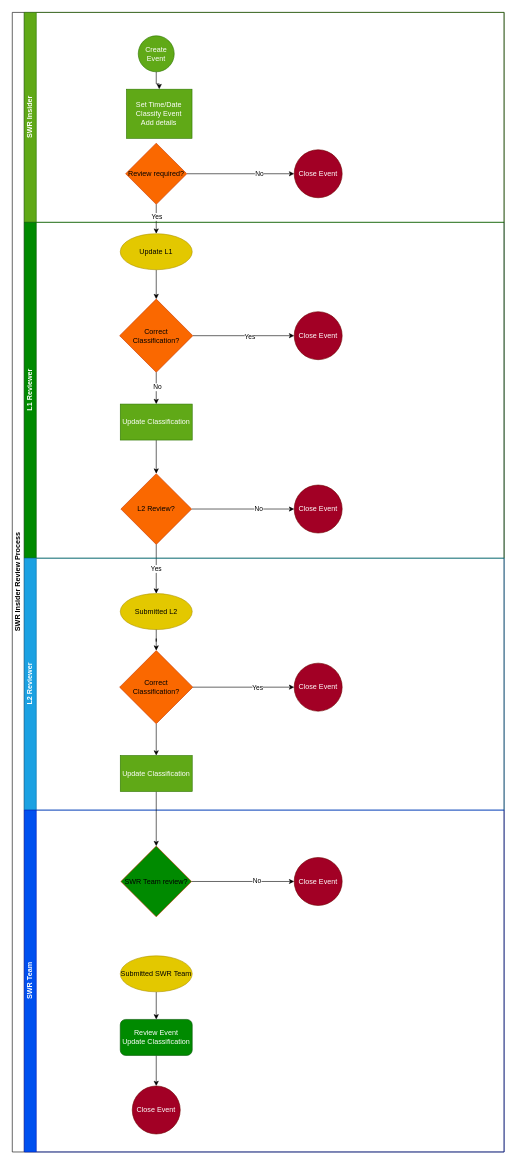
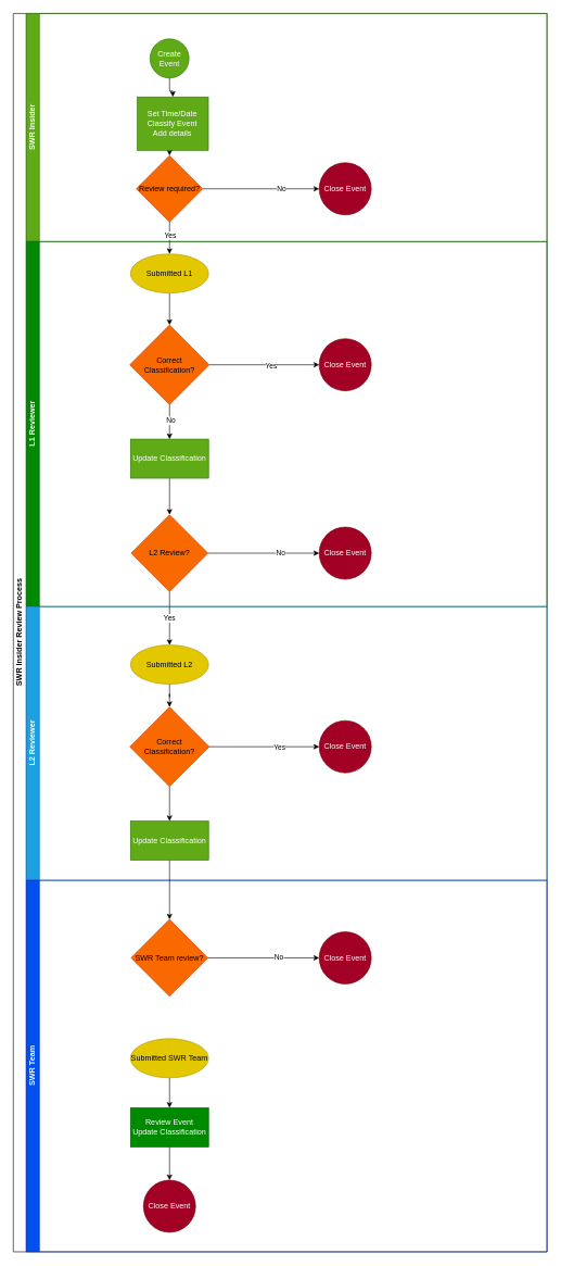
  <mxCell id="0" />
  <mxCell id="1" parent="0" />
  <mxCell id="2" value="SWR Insider Review Process" style="swimlane;html=1;childLayout=stackLayout;resizeParent=1;resizeParentMax=0;horizontal=0;startSize=20;horizontalStack=0;" parent="1" vertex="1"><mxGeometry y="20" width="820" height="1900" as="geometry" x="20" /></mxCell>
  <mxCell id="3" value="SWR Insider" style="swimlane;html=1;startSize=20;horizontal=0;fillColor=#60a917;fontColor=#ffffff;strokeColor=#2D7600;" parent="2" vertex="1"><mxGeometry x="20" width="800" height="350" as="geometry" /></mxCell>
+ <mxCell id="4" style="edgeStyle=orthogonalEdgeStyle;rounded=0;orthogonalLoop=1;jettySize=auto;html=1;exitX=0.5;exitY=1;exitDx=0;exitDy=0;entryX=0.5;entryY=0;entryDx=0;entryDy=0;" edge="1" parent="3" source="5" target="10"><mxGeometry relative="1" as="geometry" /></mxCell>
  <mxCell id="5" value="Set Time/Date&lt;br&gt;Classify Event&lt;br&gt;Add details" style="rounded=0;whiteSpace=wrap;html=1;fontFamily=Helvetica;fontSize=12;fontColor=#ffffff;align=center;fillColor=#60a917;strokeColor=#2D7600;" parent="3" vertex="1"><mxGeometry x="170.33" y="128" width="109.33" height="82" as="geometry" /></mxCell>
  <mxCell id="6" value="Create Event" style="ellipse;whiteSpace=wrap;html=1;fillColor=#60a917;fontColor=#ffffff;strokeColor=#2D7600;" parent="3" vertex="1"><mxGeometry x="190" y="39" width="60" height="60" as="geometry" /></mxCell>
  <mxCell id="7" value="" style="edgeStyle=orthogonalEdgeStyle;rounded=0;orthogonalLoop=1;jettySize=auto;html=1;" parent="3" source="6" target="5" edge="1"><mxGeometry relative="1" as="geometry" /></mxCell>
  <mxCell id="8" style="edgeStyle=orthogonalEdgeStyle;rounded=0;orthogonalLoop=1;jettySize=auto;html=1;exitX=1;exitY=0.5;exitDx=0;exitDy=0;entryX=0;entryY=0.5;entryDx=0;entryDy=0;" edge="1" parent="3" source="10" target="11"><mxGeometry relative="1" as="geometry" /></mxCell>
  <mxCell id="9" value="No" style="edgeLabel;html=1;align=center;verticalAlign=middle;resizable=0;points=[];" vertex="1" connectable="0" parent="8"><mxGeometry x="0.345" relative="1" as="geometry"><mxPoint as="offset" /></mxGeometry></mxCell>
  <mxCell id="10" value="Review required?" style="rhombus;whiteSpace=wrap;html=1;align=center;fontColor=#000000;rounded=0;fillColor=#fa6800;strokeColor=#C73500;" vertex="1" parent="3"><mxGeometry x="169" y="218" width="102" height="102" as="geometry" /></mxCell>
  <mxCell id="11" value="Close Event" style="ellipse;whiteSpace=wrap;html=1;aspect=fixed;fillColor=#a20025;fontColor=#ffffff;strokeColor=#6F0000;" vertex="1" parent="3"><mxGeometry x="450" y="229" width="80" height="80" as="geometry" /></mxCell>
  <mxCell id="12" value="" style="edgeStyle=orthogonalEdgeStyle;rounded=0;orthogonalLoop=1;jettySize=auto;html=1;" edge="1" parent="3" source="13" target="18"><mxGeometry relative="1" as="geometry" /></mxCell>
- <mxCell id="13" value="Update L1" style="ellipse;whiteSpace=wrap;html=1;fontColor=#000000;rounded=0;fillColor=#e3c800;strokeColor=#B09500;" vertex="1" parent="3"><mxGeometry x="160" y="369" width="120" height="60" as="geometry" /></mxCell>
+ <mxCell id="13" value="Submitted L1" style="ellipse;whiteSpace=wrap;html=1;fontColor=#000000;rounded=0;fillColor=#e3c800;strokeColor=#B09500;" vertex="1" parent="3"><mxGeometry x="160" y="369" width="120" height="60" as="geometry" /></mxCell>
  <mxCell id="14" value="" style="edgeStyle=orthogonalEdgeStyle;rounded=0;orthogonalLoop=1;jettySize=auto;html=1;" edge="1" parent="3" source="10" target="13"><mxGeometry relative="1" as="geometry" /></mxCell>
  <mxCell id="15" value="Yes" style="edgeLabel;html=1;align=center;verticalAlign=middle;resizable=0;points=[];" vertex="1" connectable="0" parent="14"><mxGeometry x="-0.178" relative="1" as="geometry"><mxPoint as="offset" /></mxGeometry></mxCell>
  <mxCell id="16" style="edgeStyle=orthogonalEdgeStyle;rounded=0;orthogonalLoop=1;jettySize=auto;html=1;exitX=1;exitY=0.5;exitDx=0;exitDy=0;entryX=0;entryY=0.5;entryDx=0;entryDy=0;" edge="1" parent="3" source="18" target="19"><mxGeometry relative="1" as="geometry" /></mxCell>
  <mxCell id="17" value="Yes" style="edgeLabel;html=1;align=center;verticalAlign=middle;resizable=0;points=[];" vertex="1" connectable="0" parent="16"><mxGeometry x="0.112" y="-1" relative="1" as="geometry"><mxPoint as="offset" /></mxGeometry></mxCell>
  <mxCell id="18" value="Correct Classification?" style="rhombus;whiteSpace=wrap;html=1;fontColor=#000000;rounded=0;fillColor=#fa6800;strokeColor=#C73500;" vertex="1" parent="3"><mxGeometry x="159" y="478" width="122" height="122" as="geometry" /></mxCell>
  <mxCell id="19" value="Close Event" style="ellipse;whiteSpace=wrap;html=1;aspect=fixed;fillColor=#a20025;fontColor=#ffffff;strokeColor=#6F0000;" vertex="1" parent="3"><mxGeometry x="450" y="499" width="80" height="80" as="geometry" /></mxCell>
  <mxCell id="20" style="edgeStyle=orthogonalEdgeStyle;rounded=0;orthogonalLoop=1;jettySize=auto;html=1;exitX=1;exitY=0.5;exitDx=0;exitDy=0;" edge="1" parent="3" source="22" target="23"><mxGeometry relative="1" as="geometry" /></mxCell>
  <mxCell id="21" value="No" style="edgeLabel;html=1;align=center;verticalAlign=middle;resizable=0;points=[];" vertex="1" connectable="0" parent="20"><mxGeometry x="0.297" y="2" relative="1" as="geometry"><mxPoint as="offset" /></mxGeometry></mxCell>
  <mxCell id="22" value="L2 Review?" style="rhombus;whiteSpace=wrap;html=1;fontColor=#000000;rounded=0;fillColor=#fa6800;strokeColor=#C73500;" vertex="1" parent="3"><mxGeometry x="161" y="769" width="118" height="118" as="geometry" /></mxCell>
  <mxCell id="23" value="Close Event" style="ellipse;whiteSpace=wrap;html=1;aspect=fixed;fillColor=#a20025;fontColor=#ffffff;strokeColor=#6F0000;" vertex="1" parent="3"><mxGeometry x="450" y="788" width="80" height="80" as="geometry" /></mxCell>
  <mxCell id="24" value="Submitted L2" style="ellipse;whiteSpace=wrap;html=1;fontColor=#000000;rounded=0;fillColor=#e3c800;strokeColor=#B09500;" vertex="1" parent="3"><mxGeometry x="160" y="969" width="120" height="60" as="geometry" /></mxCell>
  <mxCell id="25" value="Yes" style="edgeStyle=orthogonalEdgeStyle;rounded=0;orthogonalLoop=1;jettySize=auto;html=1;" edge="1" parent="3" source="22" target="24"><mxGeometry relative="1" as="geometry" /></mxCell>
  <mxCell id="26" value="L1 Reviewer" style="swimlane;html=1;startSize=20;horizontal=0;fillColor=#008a00;fontColor=#ffffff;strokeColor=#005700;" parent="2" vertex="1"><mxGeometry x="20" y="350" width="800" height="560" as="geometry" /></mxCell>
  <mxCell id="27" value="L2 Reviewer" style="swimlane;html=1;startSize=20;horizontal=0;fillColor=#1ba1e2;fontColor=#ffffff;strokeColor=#006EAF;" parent="2" vertex="1"><mxGeometry x="20" y="910" width="800" height="420" as="geometry" /></mxCell>
  <mxCell id="28" value="Close Event" style="ellipse;whiteSpace=wrap;html=1;aspect=fixed;fillColor=#a20025;fontColor=#ffffff;strokeColor=#6F0000;" vertex="1" parent="27"><mxGeometry x="450" y="175" width="80" height="80" as="geometry" /></mxCell>
  <mxCell id="29" value="SWR Team" style="swimlane;html=1;startSize=20;horizontal=0;fillColor=#0050ef;fontColor=#ffffff;strokeColor=#001DBC;" vertex="1" parent="2"><mxGeometry x="20" y="1330" width="800" height="570" as="geometry" /></mxCell>
  <mxCell id="30" style="edgeStyle=orthogonalEdgeStyle;rounded=0;orthogonalLoop=1;jettySize=auto;html=1;" edge="1" parent="29" source="31" target="37"><mxGeometry relative="1" as="geometry" /></mxCell>
  <mxCell id="31" value="Correct Classification?" style="rhombus;whiteSpace=wrap;html=1;fontColor=#000000;rounded=0;fillColor=#fa6800;strokeColor=#C73500;" vertex="1" parent="29"><mxGeometry x="159" y="-266" width="122" height="122" as="geometry" /></mxCell>
  <mxCell id="32" style="edgeStyle=orthogonalEdgeStyle;rounded=0;orthogonalLoop=1;jettySize=auto;html=1;exitX=1;exitY=0.5;exitDx=0;exitDy=0;" edge="1" parent="29" source="34" target="35"><mxGeometry relative="1" as="geometry" /></mxCell>
  <mxCell id="33" value="No" style="edgeLabel;html=1;align=center;verticalAlign=middle;resizable=0;points=[];" vertex="1" connectable="0" parent="32"><mxGeometry x="0.263" y="2" relative="1" as="geometry"><mxPoint as="offset" /></mxGeometry></mxCell>
- <mxCell id="34" value="SWR Team review?" style="rhombus;whiteSpace=wrap;html=1;fontColor=#000000;rounded=0;fillColor=#008a00;strokeColor=#C73500;" vertex="1" parent="29"><mxGeometry x="161" y="60" width="118" height="118" as="geometry" /></mxCell>
+ <mxCell id="34" value="SWR Team review?" style="rhombus;whiteSpace=wrap;html=1;fontColor=#000000;rounded=0;fillColor=#fa6800;strokeColor=#C73500;" vertex="1" parent="29"><mxGeometry x="161" y="60" width="118" height="118" as="geometry" /></mxCell>
  <mxCell id="35" value="Close Event" style="ellipse;whiteSpace=wrap;html=1;aspect=fixed;fillColor=#a20025;fontColor=#ffffff;strokeColor=#6F0000;" vertex="1" parent="29"><mxGeometry x="450" y="79" width="80" height="80" as="geometry" /></mxCell>
  <mxCell id="36" style="edgeStyle=orthogonalEdgeStyle;rounded=0;orthogonalLoop=1;jettySize=auto;html=1;" edge="1" parent="29" source="37" target="34"><mxGeometry relative="1" as="geometry" /></mxCell>
  <mxCell id="37" value="Update Classification" style="whiteSpace=wrap;html=1;fontColor=#ffffff;rounded=0;fillColor=#60a917;strokeColor=#2D7600;" vertex="1" parent="29"><mxGeometry x="160" y="-91" width="120" height="60" as="geometry" /></mxCell>
  <mxCell id="38" style="edgeStyle=orthogonalEdgeStyle;rounded=0;orthogonalLoop=1;jettySize=auto;html=1;entryX=0.5;entryY=0;entryDx=0;entryDy=0;" edge="1" parent="29" source="39" target="40"><mxGeometry relative="1" as="geometry" /></mxCell>
- <mxCell id="39" value="Review Event&lt;br&gt;Update Classification" style="whiteSpace=wrap;html=1;fontColor=#ffffff;fillColor=#008a00;strokeColor=#005700;rounded=1;" vertex="1" parent="29"><mxGeometry x="160" y="349" width="120" height="60" as="geometry" /></mxCell>
+ <mxCell id="39" value="Review Event&lt;br&gt;Update Classification" style="whiteSpace=wrap;html=1;fontColor=#ffffff;rounded=0;fillColor=#008a00;strokeColor=#005700;" vertex="1" parent="29"><mxGeometry x="160" y="349" width="120" height="60" as="geometry" /></mxCell>
  <mxCell id="40" value="Close Event" style="ellipse;whiteSpace=wrap;html=1;aspect=fixed;fillColor=#a20025;fontColor=#ffffff;strokeColor=#6F0000;" vertex="1" parent="29"><mxGeometry x="180" y="460" width="80" height="80" as="geometry" /></mxCell>
  <mxCell id="41" style="edgeStyle=orthogonalEdgeStyle;rounded=0;orthogonalLoop=1;jettySize=auto;html=1;exitX=0.5;exitY=1;exitDx=0;exitDy=0;" edge="1" parent="2" source="24" target="31"><mxGeometry relative="1" as="geometry" /></mxCell>
  <mxCell id="42" style="edgeStyle=orthogonalEdgeStyle;rounded=0;orthogonalLoop=1;jettySize=auto;html=1;exitX=1;exitY=0.5;exitDx=0;exitDy=0;entryX=0;entryY=0.5;entryDx=0;entryDy=0;" edge="1" parent="2" source="31" target="28"><mxGeometry relative="1" as="geometry" /></mxCell>
  <mxCell id="43" value="Yes" style="edgeLabel;html=1;align=center;verticalAlign=middle;resizable=0;points=[];" vertex="1" connectable="0" parent="42"><mxGeometry x="0.266" y="-1" relative="1" as="geometry"><mxPoint as="offset" /></mxGeometry></mxCell>
  <mxCell id="44" value="" style="edgeStyle=orthogonalEdgeStyle;rounded=0;orthogonalLoop=1;jettySize=auto;html=1;" edge="1" parent="1" source="45" target="22"><mxGeometry relative="1" as="geometry" /></mxCell>
  <mxCell id="45" value="Update Classification" style="whiteSpace=wrap;html=1;fontColor=#ffffff;rounded=0;fillColor=#60a917;strokeColor=#2D7600;" vertex="1" parent="1"><mxGeometry x="200" y="673" width="120" height="60" as="geometry" /></mxCell>
  <mxCell id="46" value="" style="edgeStyle=orthogonalEdgeStyle;rounded=0;orthogonalLoop=1;jettySize=auto;html=1;" edge="1" parent="1" source="18" target="45"><mxGeometry relative="1" as="geometry" /></mxCell>
  <mxCell id="47" value="No" style="edgeLabel;html=1;align=center;verticalAlign=middle;resizable=0;points=[];" vertex="1" connectable="0" parent="46"><mxGeometry x="-0.078" y="1" relative="1" as="geometry"><mxPoint as="offset" /></mxGeometry></mxCell>
  <mxCell id="48" style="edgeStyle=orthogonalEdgeStyle;rounded=0;orthogonalLoop=1;jettySize=auto;html=1;exitX=0.5;exitY=1;exitDx=0;exitDy=0;entryX=0.5;entryY=0;entryDx=0;entryDy=0;" edge="1" parent="1" source="49" target="39"><mxGeometry relative="1" as="geometry" /></mxCell>
  <mxCell id="49" value="Submitted SWR Team" style="ellipse;whiteSpace=wrap;html=1;fontColor=#000000;rounded=0;fillColor=#e3c800;strokeColor=#B09500;" vertex="1" parent="1"><mxGeometry x="200" y="1593" width="120" height="60" as="geometry" /></mxCell>
